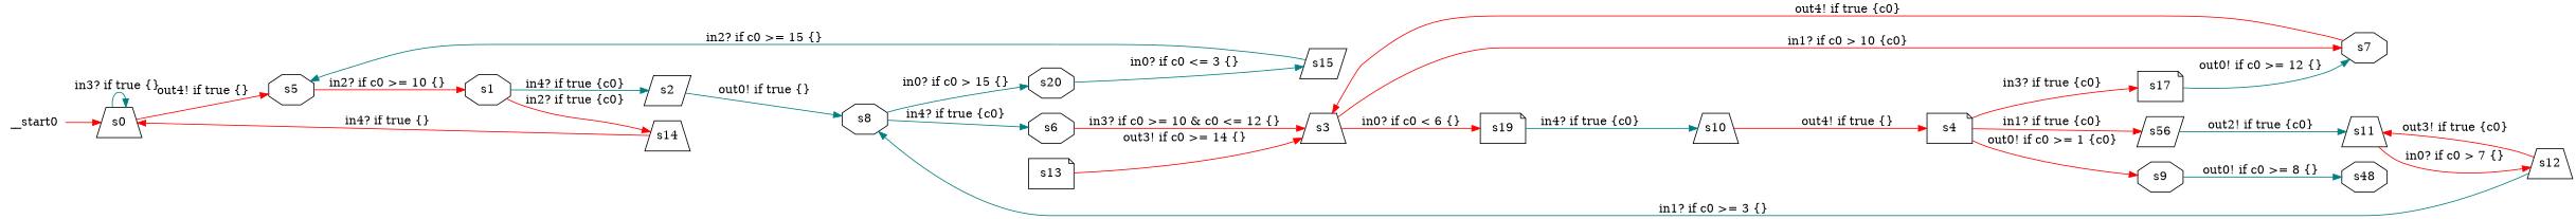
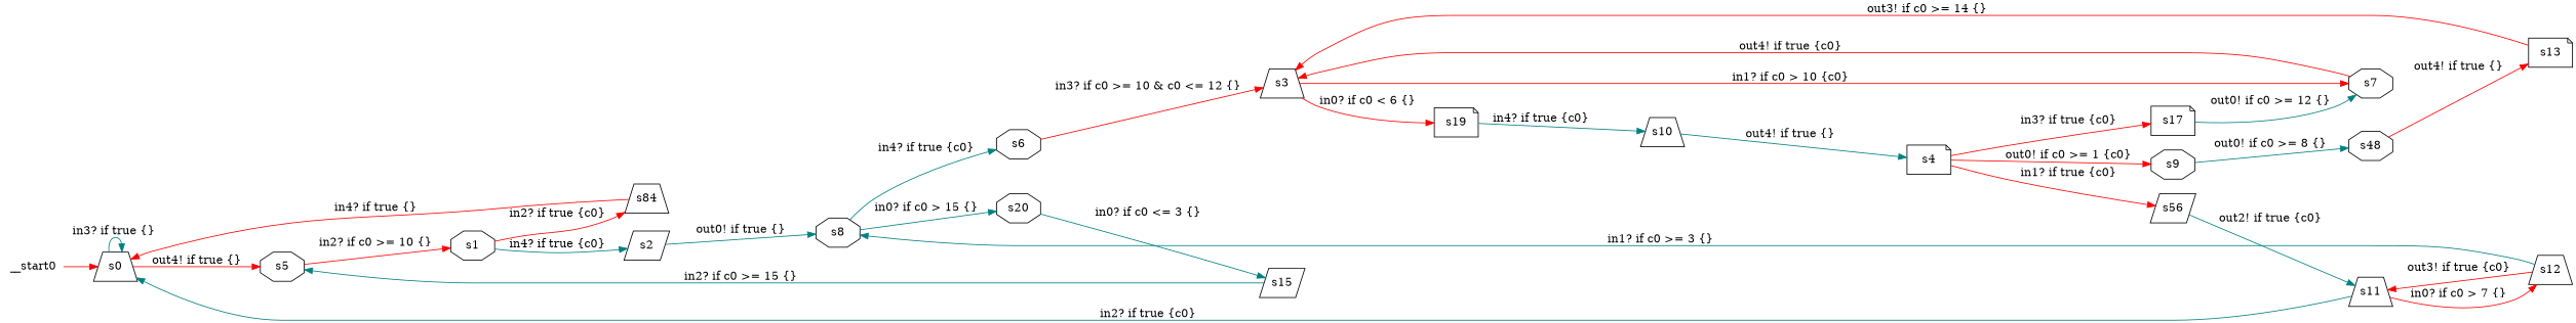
  digraph {
    rankdir=LR
    node [shape=octagon margin=0]
    edge [color=red]
    __start0 [shape=none margin=""]
    n2 [label=s0 shape=trapezium]
    n3 [label=s5]
    n4 [label=s1]
    n5 [label=s2 shape=parallelogram]
-   n6 [label=s14 shape=trapezium]
+   n6 [label=s84 shape=trapezium]
    n7 [label=s8]
    n8 [label=s6]
    n9 [label=s20]
    n10 [label=s3 shape=trapezium]
    n11 [label=s7]
    n12 [label=s19 shape=note]
    n13 [label=s10 shape=trapezium]
    n14 [label=s4 shape=note]
    n15 [label=s9]
    n16 [label=s56 shape=parallelogram]
    n17 [label=s17 shape=note]
    n18 [label=s48]
    n19 [label=s11 shape=trapezium]
    n20 [label=s15 shape=parallelogram]
    n21 [label=s13 shape=note]
    n22 [label=s12 shape=trapezium]
    __start0 -> n2
    n2 -> n2 [color=teal label="in3? if true {} "]
    n2 -> n3 [label="out4! if true {} "]
    n3 -> n4 [label="in2? if c0 >= 10 {} "]
    n4 -> n5 [color=teal label="in4? if true {c0} "]
    n4 -> n6 [label="in2? if true {c0} "]
    n5 -> n7 [color=teal label="out0! if true {} "]
    n6 -> n2 [label="in4? if true {} "]
    n7 -> n8 [color=teal label="in4? if true {c0} "]
    n7 -> n9 [color=teal label="in0? if c0 > 15 {} "]
    n8 -> n10 [label="in3? if c0 >= 10 & c0 <= 12 {} "]
    n9 -> n20 [color=teal label="in0? if c0 <= 3 {} "]
    n10 -> n11 [label="in1? if c0 > 10 {c0} "]
    n10 -> n12 [label="in0? if c0 < 6 {} "]
    n11 -> n10 [label="out4! if true {c0} "]
    n12 -> n13 [color=teal label="in4? if true {c0} "]
-   n13 -> n14 [label="out4! if true {} "]
+   n13 -> n14 [color=teal label="out4! if true {} "]
    n14 -> n15 [label="out0! if c0 >= 1 {c0} "]
    n14 -> n16 [label="in1? if true {c0} "]
    n14 -> n17 [label="in3? if true {c0} "]
    n15 -> n18 [color=teal label="out0! if c0 >= 8 {} "]
    n16 -> n19 [color=teal label="out2! if true {c0} "]
    n17 -> n11 [color=teal label="out0! if c0 >= 12 {} "]
+   n18 -> n21 [label="out4! if true {} "]
+   n19 -> n2 [color=teal label="in2? if true {c0} "]
    n19 -> n22 [label="in0? if c0 > 7 {} "]
    n20 -> n3 [color=teal label="in2? if c0 >= 15 {} "]
    n21 -> n10 [label="out3! if c0 >= 14 {} "]
    n22 -> n7 [color=teal label="in1? if c0 >= 3 {} "]
    n22 -> n19 [label="out3! if true {c0} "]
  }
